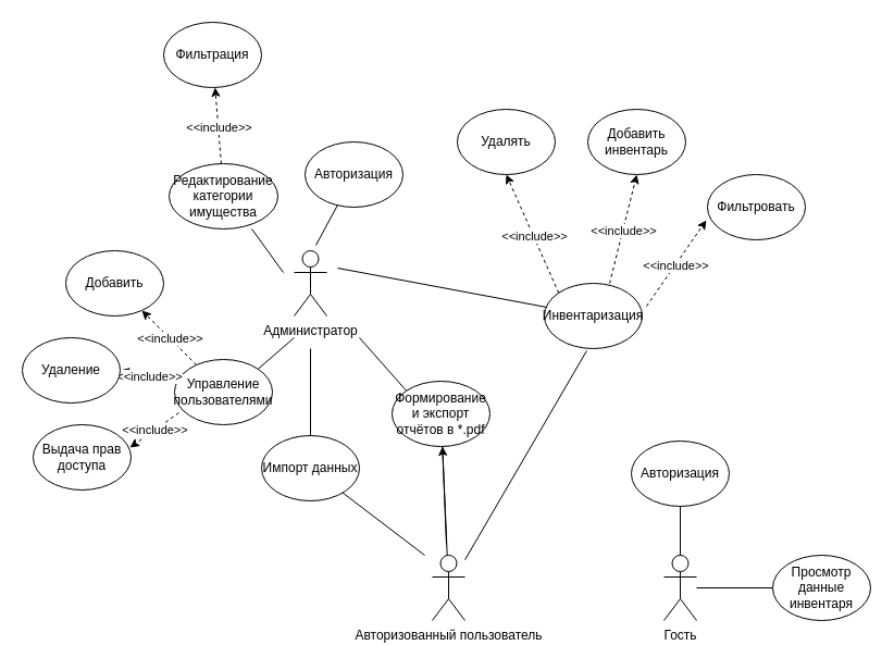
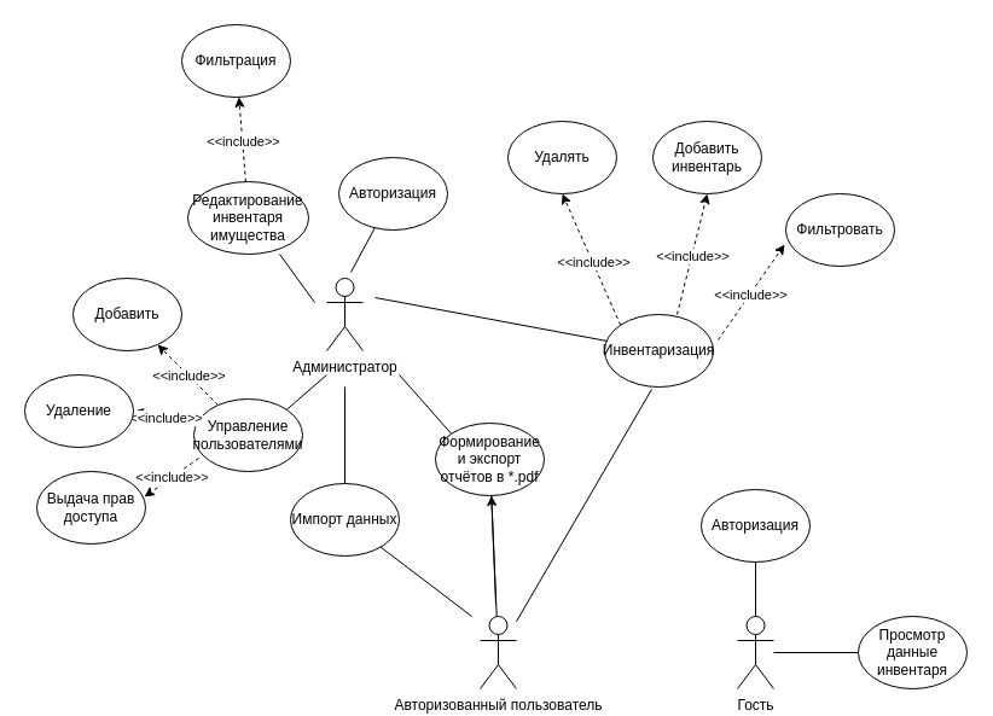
  <mxCell id="0" />
  <mxCell id="1" parent="0" />
  <mxCell id="2" value="&lt;div&gt;Администратор&lt;/div&gt;" style="shape=umlActor;verticalLabelPosition=bottom;verticalAlign=top;html=1;outlineConnect=0;" parent="1" vertex="1"><mxGeometry x="270" y="230" width="30" height="60" as="geometry" /></mxCell>
  <mxCell id="3" value="&lt;div&gt;Авторизованный пользователь&lt;/div&gt;" style="shape=umlActor;verticalLabelPosition=bottom;verticalAlign=top;html=1;outlineConnect=0;" parent="1" vertex="1"><mxGeometry x="397" y="510" width="30" height="60" as="geometry" /></mxCell>
  <mxCell id="4" value="" style="endArrow=none;html=1;rounded=0;entryX=0.76;entryY=1;entryDx=0;entryDy=0;entryPerimeter=0;" parent="1" target="5" edge="1"><mxGeometry width="50" height="50" relative="1" as="geometry"><mxPoint x="260" y="250" as="sourcePoint" /><mxPoint x="980" y="0" as="targetPoint" /></mxGeometry></mxCell>
- <mxCell id="5" value="Редактирование категории имущества" style="ellipse;whiteSpace=wrap;html=1;" parent="1" vertex="1"><mxGeometry x="155" y="150" width="100" height="60" as="geometry" /></mxCell>
+ <mxCell id="5" value="Редактирование инвентаря имущества" style="ellipse;whiteSpace=wrap;html=1;" parent="1" vertex="1"><mxGeometry x="155" y="150" width="100" height="60" as="geometry" /></mxCell>
  <mxCell id="6" value="" style="endArrow=none;html=1;rounded=0;" parent="1" source="7" edge="1"><mxGeometry width="50" height="50" relative="1" as="geometry"><mxPoint x="1140" y="140" as="sourcePoint" /><mxPoint x="285" y="320" as="targetPoint" /></mxGeometry></mxCell>
  <mxCell id="7" value="Импорт данных" style="ellipse;whiteSpace=wrap;html=1;" parent="1" vertex="1"><mxGeometry x="240" y="400" width="90" height="60" as="geometry" /></mxCell>
  <mxCell id="8" value="Формирование и экспорт отчётов в *.pdf" style="ellipse;whiteSpace=wrap;html=1;" parent="1" vertex="1"><mxGeometry x="360" y="350" width="90" height="60" as="geometry" /></mxCell>
  <mxCell id="9" value="Управление пользователями" style="ellipse;whiteSpace=wrap;html=1;" parent="1" vertex="1"><mxGeometry x="160" y="330" width="90" height="60" as="geometry" /></mxCell>
  <mxCell id="10" value="" style="endArrow=none;html=1;rounded=0;exitX=0;exitY=0;exitDx=0;exitDy=0;" parent="1" source="8" edge="1"><mxGeometry width="50" height="50" relative="1" as="geometry"><mxPoint x="1140" y="120" as="sourcePoint" /><mxPoint x="330" y="310" as="targetPoint" /></mxGeometry></mxCell>
  <mxCell id="11" value="Выдача прав доступа" style="ellipse;whiteSpace=wrap;html=1;" parent="1" vertex="1"><mxGeometry x="30" y="390" width="90" height="60" as="geometry" /></mxCell>
  <mxCell id="12" value="Авторизация" style="ellipse;whiteSpace=wrap;html=1;" parent="1" vertex="1"><mxGeometry x="580" y="405" width="90" height="60" as="geometry" /></mxCell>
  <mxCell id="13" value="" style="endArrow=none;html=1;rounded=0;exitX=1;exitY=0;exitDx=0;exitDy=0;" parent="1" source="9" edge="1"><mxGeometry width="50" height="50" relative="1" as="geometry"><mxPoint x="1320" y="160" as="sourcePoint" /><mxPoint x="270" y="310" as="targetPoint" /></mxGeometry></mxCell>
  <mxCell id="14" value="" style="endArrow=classic;html=1;rounded=0;dashed=1;" parent="1" source="9" target="18" edge="1"><mxGeometry width="50" height="50" relative="1" as="geometry"><mxPoint x="1100" y="510" as="sourcePoint" /><mxPoint x="850" y="380" as="targetPoint" /></mxGeometry></mxCell>
  <mxCell id="15" value="&amp;lt;&amp;lt;include&amp;gt;&amp;gt;" style="edgeLabel;html=1;align=center;verticalAlign=middle;resizable=0;points=[];" parent="14" vertex="1" connectable="0"><mxGeometry x="-0.035" relative="1" as="geometry"><mxPoint as="offset" /></mxGeometry></mxCell>
  <mxCell id="16" value="" style="endArrow=classic;html=1;rounded=0;dashed=1;entryX=1;entryY=0.5;entryDx=0;entryDy=0;" parent="1" source="9" target="19" edge="1"><mxGeometry width="50" height="50" relative="1" as="geometry"><mxPoint x="960" y="330" as="sourcePoint" /><mxPoint x="980" y="400" as="targetPoint" /></mxGeometry></mxCell>
  <mxCell id="17" value="&amp;lt;&amp;lt;include&amp;gt;&amp;gt;" style="edgeLabel;html=1;align=center;verticalAlign=middle;resizable=0;points=[];" parent="16" vertex="1" connectable="0"><mxGeometry x="-0.035" relative="1" as="geometry"><mxPoint as="offset" /></mxGeometry></mxCell>
  <mxCell id="18" value="Добавить" style="ellipse;whiteSpace=wrap;html=1;" parent="1" vertex="1"><mxGeometry x="60" y="230" width="90" height="60" as="geometry" /></mxCell>
  <mxCell id="19" value="Удаление" style="ellipse;whiteSpace=wrap;html=1;" parent="1" vertex="1"><mxGeometry x="20" y="310" width="90" height="60" as="geometry" /></mxCell>
  <mxCell id="20" value="Фильтрация" style="ellipse;whiteSpace=wrap;html=1;" parent="1" vertex="1"><mxGeometry x="150" y="20" width="90" height="60" as="geometry" /></mxCell>
  <mxCell id="21" value="" style="endArrow=classic;html=1;rounded=0;dashed=1;" parent="1" source="5" target="20" edge="1"><mxGeometry width="50" height="50" relative="1" as="geometry"><mxPoint x="153" y="172" as="sourcePoint" /><mxPoint x="900" y="-80" as="targetPoint" /></mxGeometry></mxCell>
  <mxCell id="22" value="&amp;lt;&amp;lt;include&amp;gt;&amp;gt;" style="edgeLabel;html=1;align=center;verticalAlign=middle;resizable=0;points=[];" parent="21" vertex="1" connectable="0"><mxGeometry x="-0.035" relative="1" as="geometry"><mxPoint as="offset" /></mxGeometry></mxCell>
  <mxCell id="23" value="" style="endArrow=classic;html=1;rounded=0;dashed=1;entryX=0.989;entryY=0.35;entryDx=0;entryDy=0;entryPerimeter=0;exitX=0.044;exitY=0.817;exitDx=0;exitDy=0;exitPerimeter=0;" parent="1" source="9" target="11" edge="1"><mxGeometry width="50" height="50" relative="1" as="geometry"><mxPoint x="357" y="420" as="sourcePoint" /><mxPoint x="334" y="443" as="targetPoint" /></mxGeometry></mxCell>
  <mxCell id="24" value="&amp;lt;&amp;lt;include&amp;gt;&amp;gt;" style="edgeLabel;html=1;align=center;verticalAlign=middle;resizable=0;points=[];" parent="23" vertex="1" connectable="0"><mxGeometry x="-0.035" relative="1" as="geometry"><mxPoint as="offset" /></mxGeometry></mxCell>
  <mxCell id="25" value="&lt;div&gt;Гость&lt;/div&gt;" style="shape=umlActor;verticalLabelPosition=bottom;verticalAlign=top;html=1;outlineConnect=0;" parent="1" vertex="1"><mxGeometry x="610" y="510" width="30" height="60" as="geometry" /></mxCell>
  <mxCell id="26" value="Инвентаризация" style="ellipse;whiteSpace=wrap;html=1;" parent="1" vertex="1"><mxGeometry x="500" y="260" width="90" height="60" as="geometry" /></mxCell>
  <mxCell id="27" value="" style="endArrow=none;html=1;rounded=0;" parent="1" target="26" edge="1"><mxGeometry width="50" height="50" relative="1" as="geometry"><mxPoint x="310" y="246" as="sourcePoint" /><mxPoint x="364" y="160" as="targetPoint" /></mxGeometry></mxCell>
  <mxCell id="28" value="Фильтровать" style="ellipse;whiteSpace=wrap;html=1;" parent="1" vertex="1"><mxGeometry x="650" y="160" width="90" height="60" as="geometry" /></mxCell>
  <mxCell id="29" value="Добавить инвентарь" style="ellipse;whiteSpace=wrap;html=1;" parent="1" vertex="1"><mxGeometry x="540" y="100" width="90" height="60" as="geometry" /></mxCell>
  <mxCell id="30" value="Удалять" style="ellipse;whiteSpace=wrap;html=1;" parent="1" vertex="1"><mxGeometry x="420" y="100" width="90" height="60" as="geometry" /></mxCell>
  <mxCell id="31" value="" style="endArrow=classic;html=1;rounded=0;dashed=1;exitX=1.044;exitY=0.35;exitDx=0;exitDy=0;exitPerimeter=0;entryX=-0.011;entryY=0.7;entryDx=0;entryDy=0;entryPerimeter=0;" parent="1" source="26" target="28" edge="1"><mxGeometry width="50" height="50" relative="1" as="geometry"><mxPoint x="236" y="165" as="sourcePoint" /><mxPoint x="270" y="90" as="targetPoint" /></mxGeometry></mxCell>
  <mxCell id="32" value="&amp;lt;&amp;lt;include&amp;gt;&amp;gt;" style="edgeLabel;html=1;align=center;verticalAlign=middle;resizable=0;points=[];" parent="31" vertex="1" connectable="0"><mxGeometry x="-0.035" relative="1" as="geometry"><mxPoint as="offset" /></mxGeometry></mxCell>
  <mxCell id="33" value="" style="endArrow=classic;html=1;rounded=0;dashed=1;exitX=0.667;exitY=0;exitDx=0;exitDy=0;exitPerimeter=0;entryX=0.5;entryY=1;entryDx=0;entryDy=0;" parent="1" source="26" target="29" edge="1"><mxGeometry width="50" height="50" relative="1" as="geometry"><mxPoint x="246" y="175" as="sourcePoint" /><mxPoint x="260" y="80" as="targetPoint" /></mxGeometry></mxCell>
  <mxCell id="34" value="&amp;lt;&amp;lt;include&amp;gt;&amp;gt;" style="edgeLabel;html=1;align=center;verticalAlign=middle;resizable=0;points=[];" parent="33" vertex="1" connectable="0"><mxGeometry x="-0.035" relative="1" as="geometry"><mxPoint as="offset" /></mxGeometry></mxCell>
  <mxCell id="35" value="" style="endArrow=classic;html=1;rounded=0;dashed=1;exitX=0;exitY=0;exitDx=0;exitDy=0;entryX=0.5;entryY=1;entryDx=0;entryDy=0;" parent="1" source="26" target="30" edge="1"><mxGeometry width="50" height="50" relative="1" as="geometry"><mxPoint x="256" y="185" as="sourcePoint" /><mxPoint x="270" y="90" as="targetPoint" /></mxGeometry></mxCell>
  <mxCell id="36" value="&amp;lt;&amp;lt;include&amp;gt;&amp;gt;" style="edgeLabel;html=1;align=center;verticalAlign=middle;resizable=0;points=[];" parent="35" vertex="1" connectable="0"><mxGeometry x="-0.035" relative="1" as="geometry"><mxPoint as="offset" /></mxGeometry></mxCell>
  <mxCell id="37" value="" style="endArrow=none;html=1;rounded=0;" parent="1" source="25" target="12" edge="1"><mxGeometry width="50" height="50" relative="1" as="geometry"><mxPoint x="860" y="470" as="sourcePoint" /><mxPoint x="964" y="170" as="targetPoint" /></mxGeometry></mxCell>
  <mxCell id="38" value="" style="endArrow=none;html=1;rounded=0;" parent="1" source="8" edge="1"><mxGeometry width="50" height="50" relative="1" as="geometry"><mxPoint x="530" y="290" as="sourcePoint" /><mxPoint x="410" y="500" as="targetPoint" /></mxGeometry></mxCell>
  <mxCell id="39" value="" style="endArrow=none;html=1;rounded=0;" parent="1" target="7" edge="1"><mxGeometry width="50" height="50" relative="1" as="geometry"><mxPoint x="390" y="510" as="sourcePoint" /><mxPoint x="580" y="240" as="targetPoint" /></mxGeometry></mxCell>
  <mxCell id="40" value="" style="endArrow=classic;html=1;rounded=0;" parent="1" source="3" target="8" edge="1"><mxGeometry width="50" height="50" relative="1" as="geometry"><mxPoint x="560" y="560" as="sourcePoint" /><mxPoint x="630" y="480" as="targetPoint" /></mxGeometry></mxCell>
  <mxCell id="41" value="" style="endArrow=none;html=1;rounded=0;entryX=0.433;entryY=1.033;entryDx=0;entryDy=0;entryPerimeter=0;" parent="1" source="3" target="26" edge="1"><mxGeometry width="50" height="50" relative="1" as="geometry"><mxPoint x="540" y="510" as="sourcePoint" /><mxPoint x="580" y="240" as="targetPoint" /></mxGeometry></mxCell>
  <mxCell id="42" value="" style="endArrow=none;html=1;rounded=0;" parent="1" target="43" edge="1"><mxGeometry width="50" height="50" relative="1" as="geometry"><mxPoint x="290" y="225" as="sourcePoint" /><mxPoint x="340" y="100" as="targetPoint" /></mxGeometry></mxCell>
  <mxCell id="43" value="Авторизация" style="ellipse;whiteSpace=wrap;html=1;" parent="1" vertex="1"><mxGeometry x="280" y="130" width="90" height="60" as="geometry" /></mxCell>
  <mxCell id="44" value="Просмотр данные инвентаря" style="ellipse;whiteSpace=wrap;html=1;" vertex="1" parent="1"><mxGeometry x="710" y="510" width="90" height="60" as="geometry" /></mxCell>
  <mxCell id="45" value="" style="endArrow=none;html=1;rounded=0;entryX=0;entryY=0.5;entryDx=0;entryDy=0;" edge="1" parent="1" source="25" target="44"><mxGeometry width="50" height="50" relative="1" as="geometry"><mxPoint x="520" y="400" as="sourcePoint" /><mxPoint x="420" y="290" as="targetPoint" /></mxGeometry></mxCell>
